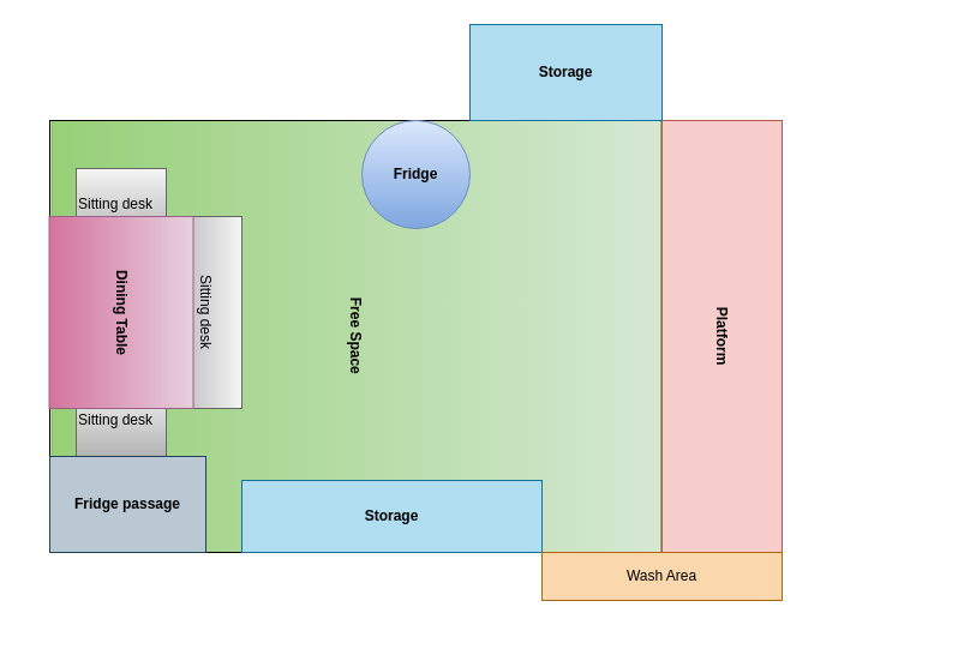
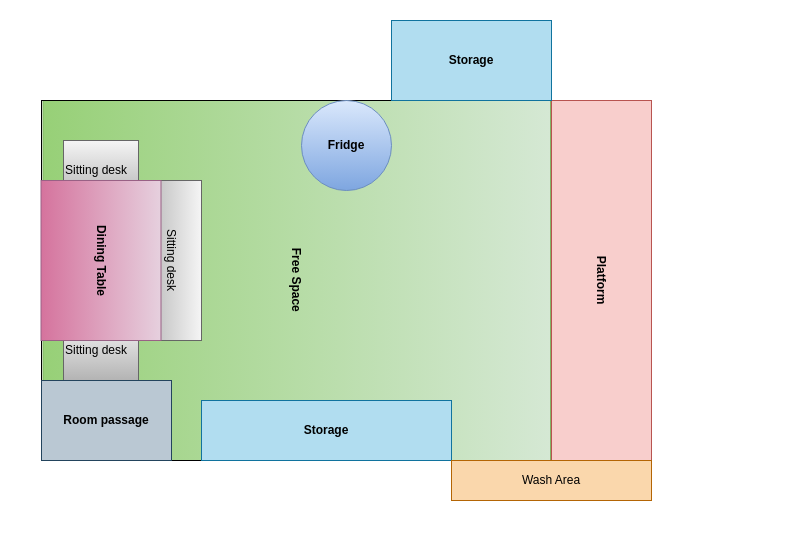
  <mxCell id="0" />
  <mxCell id="1" parent="0" />
  <mxCell id="2" value="&lt;b&gt;Free Space&lt;/b&gt;" style="rounded=0;whiteSpace=wrap;html=1;rotation=90;fillColor=#d5e8d4;strokeColor=#82b366;gradientColor=#97d077;" parent="1" vertex="1"><mxGeometry x="116.25" y="26.25" width="360" height="507.5" as="geometry" /></mxCell>
  <mxCell id="3" value="&lt;div&gt;&lt;span&gt;Sitting desk&lt;/span&gt;&lt;/div&gt;" style="rounded=0;whiteSpace=wrap;html=1;fillColor=#f5f5f5;gradientColor=#b3b3b3;strokeColor=#666666;align=left;" parent="1" vertex="1"><mxGeometry x="63" y="320" width="75" height="60" as="geometry" /></mxCell>
  <mxCell id="4" value="" style="rounded=0;whiteSpace=wrap;html=1;fillColor=none;" parent="1" vertex="1"><mxGeometry x="41" y="100" width="610" height="360" as="geometry" /></mxCell>
  <mxCell id="5" value="&lt;div&gt;&lt;span&gt;Sitting desk&lt;/span&gt;&lt;/div&gt;" style="rounded=0;whiteSpace=wrap;html=1;fillColor=#f5f5f5;gradientColor=#b3b3b3;strokeColor=#666666;align=center;rotation=90;" parent="1" vertex="1"><mxGeometry x="91" y="230" width="160" height="60" as="geometry" /></mxCell>
  <mxCell id="6" value="&lt;div&gt;&lt;span&gt;Sitting desk&lt;/span&gt;&lt;/div&gt;" style="rounded=0;whiteSpace=wrap;html=1;fillColor=#f5f5f5;gradientColor=#b3b3b3;strokeColor=#666666;align=left;" parent="1" vertex="1"><mxGeometry x="63" y="140" width="75" height="60" as="geometry" /></mxCell>
  <mxCell id="7" value="&lt;b&gt;Platform&lt;/b&gt;" style="rounded=0;whiteSpace=wrap;html=1;rotation=90;fillColor=#f8cecc;strokeColor=#b85450;" parent="1" vertex="1"><mxGeometry x="421" y="230" width="360" height="100" as="geometry" /></mxCell>
  <mxCell id="8" value="&lt;b&gt;Fridge&lt;/b&gt;" style="ellipse;whiteSpace=wrap;html=1;fillColor=#dae8fc;gradientColor=#7ea6e0;strokeColor=#6c8ebf;" parent="1" vertex="1"><mxGeometry x="301" y="100" width="90" height="90" as="geometry" /></mxCell>
  <mxCell id="9" value="&lt;b&gt;Dining Table&lt;/b&gt;" style="rounded=0;whiteSpace=wrap;html=1;fillColor=#e6d0de;gradientColor=#d5739d;strokeColor=#996185;rotation=90;" parent="1" vertex="1"><mxGeometry x="20.5" y="200" width="160" height="120" as="geometry" /></mxCell>
- <mxCell id="10" value="&lt;b&gt;Fridge passage&lt;/b&gt;" style="rounded=0;whiteSpace=wrap;html=1;fillColor=#bac8d3;strokeColor=#23445d;" parent="1" vertex="1"><mxGeometry x="41" y="380" width="130" height="80" as="geometry" /></mxCell>
+ <mxCell id="10" value="&lt;b&gt;Room passage&lt;/b&gt;" style="rounded=0;whiteSpace=wrap;html=1;fillColor=#bac8d3;strokeColor=#23445d;" parent="1" vertex="1"><mxGeometry x="41" y="380" width="130" height="80" as="geometry" /></mxCell>
  <mxCell id="11" value="&lt;b&gt;Storage&lt;/b&gt;" style="rounded=0;whiteSpace=wrap;html=1;fillColor=#b1ddf0;strokeColor=#10739e;" parent="1" vertex="1"><mxGeometry x="391" y="20" width="160" height="80" as="geometry" /></mxCell>
  <mxCell id="12" value="&lt;b&gt;Storage&lt;/b&gt;" style="rounded=0;whiteSpace=wrap;html=1;fillColor=#b1ddf0;strokeColor=#10739e;" parent="1" vertex="1"><mxGeometry x="201" y="400" width="250" height="60" as="geometry" /></mxCell>
  <mxCell id="13" value="Wash Area" style="rounded=0;whiteSpace=wrap;html=1;fillColor=#fad7ac;strokeColor=#b46504;" parent="1" vertex="1"><mxGeometry x="451" y="460" width="200" height="40" as="geometry" /></mxCell>
